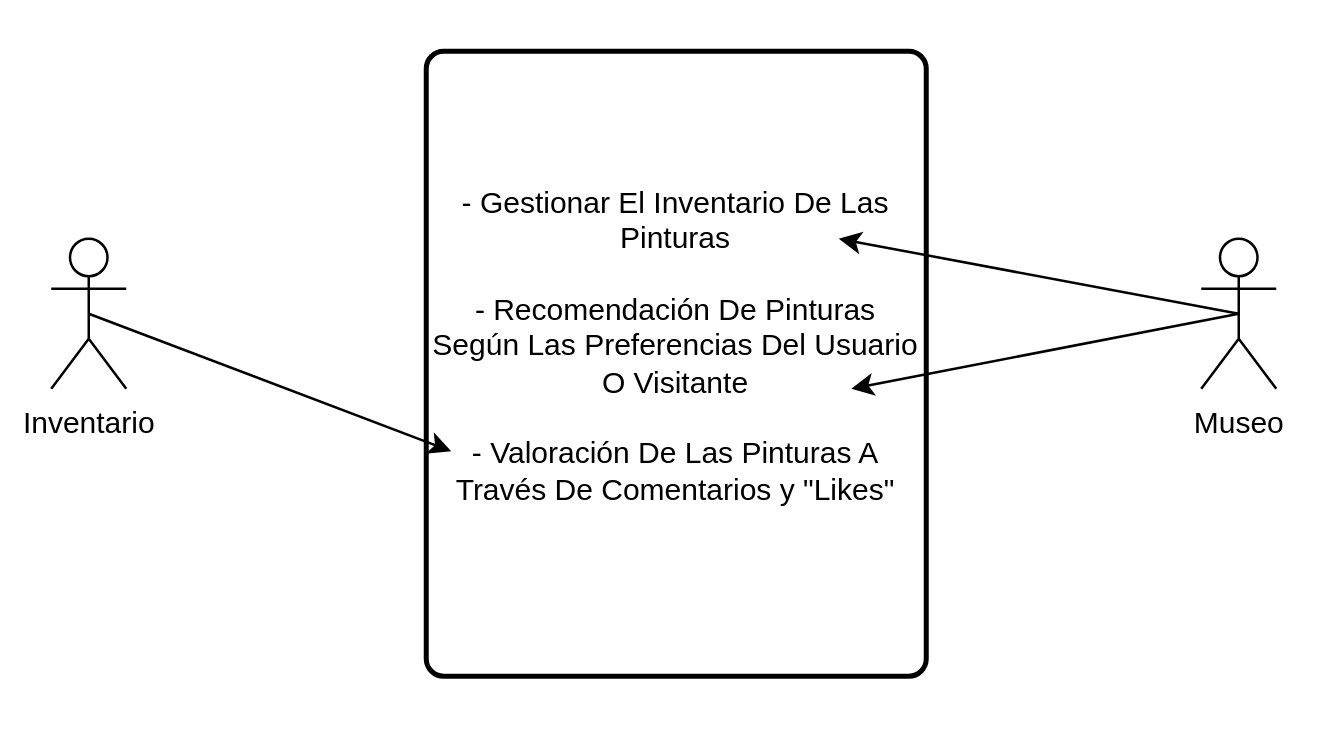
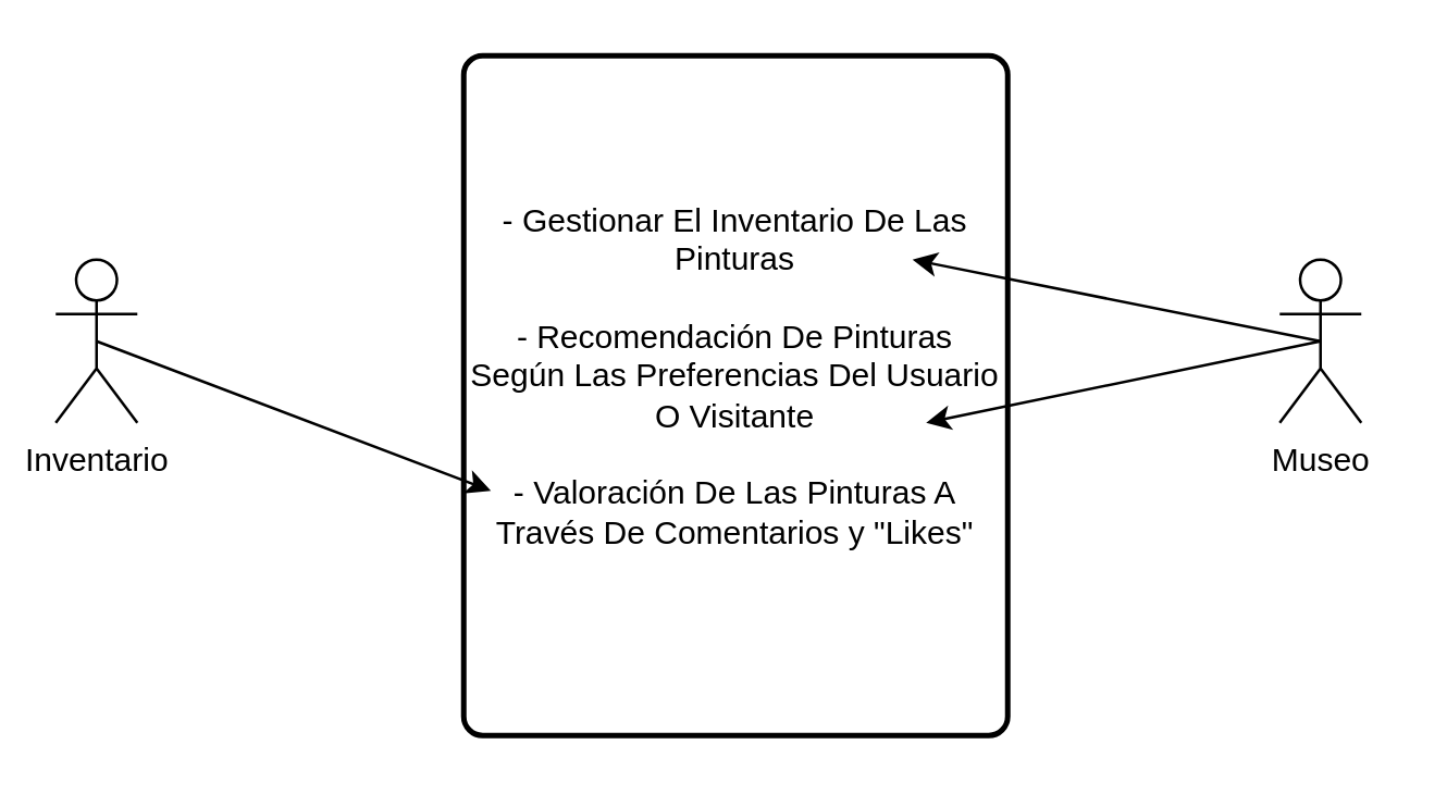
  <mxCell id="0" />
  <mxCell id="1" parent="0" />
  <mxCell id="2" value="Inventario" style="shape=umlActor;verticalLabelPosition=bottom;verticalAlign=top;html=1;fontFamily=Helvetica;" vertex="1" parent="1"><mxGeometry x="20" y="95" width="30" height="60" as="geometry" /></mxCell>
- <mxCell id="3" value="Museo" style="shape=umlActor;verticalLabelPosition=bottom;verticalAlign=top;html=1;" vertex="1" parent="1"><mxGeometry x="480" y="95" width="30" height="60" as="geometry" /></mxCell>
+ <mxCell id="3" value="Museo" style="shape=umlActor;verticalLabelPosition=bottom;verticalAlign=top;html=1;" vertex="1" parent="1"><mxGeometry x="470" y="95" width="30" height="60" as="geometry" /></mxCell>
  <mxCell id="4" value="&lt;div&gt;- Gestionar El Inventario De Las Pinturas&lt;/div&gt;&lt;div&gt;&lt;br&gt;&lt;/div&gt;&lt;div&gt;- Recomendación De Pinturas Según Las Preferencias Del Usuario O Visitante&lt;/div&gt;&lt;div&gt;&lt;br&gt;&lt;/div&gt;&lt;div&gt;- Valoración De Las Pinturas A Través De Comentarios y &quot;Likes&quot;&lt;br&gt;&lt;/div&gt;&lt;div&gt;&lt;br&gt;&lt;/div&gt;" style="rounded=1;whiteSpace=wrap;html=1;absoluteArcSize=1;arcSize=14;strokeWidth=2;" vertex="1" parent="1"><mxGeometry x="170" y="20" width="200" height="250" as="geometry" /></mxCell>
  <mxCell id="5" value="" style="endArrow=classic;html=1;rounded=0;exitX=0.5;exitY=0.5;exitDx=0;exitDy=0;exitPerimeter=0;" edge="1" parent="1" source="3"><mxGeometry width="50" height="50" relative="1" as="geometry"><mxPoint x="510" y="125" as="sourcePoint" /><mxPoint x="335" y="95" as="targetPoint" /><Array as="points" /></mxGeometry></mxCell>
  <mxCell id="6" value="" style="endArrow=classic;html=1;rounded=0;exitX=0.5;exitY=0.5;exitDx=0;exitDy=0;exitPerimeter=0;" edge="1" parent="1" source="3"><mxGeometry width="50" height="50" relative="1" as="geometry"><mxPoint x="525" y="125" as="sourcePoint" /><mxPoint x="340" y="155" as="targetPoint" /><Array as="points"><mxPoint x="340" y="155" /></Array></mxGeometry></mxCell>
  <mxCell id="7" value="" style="endArrow=classic;html=1;rounded=0;exitX=0.5;exitY=0.5;exitDx=0;exitDy=0;exitPerimeter=0;" edge="1" parent="1" source="2"><mxGeometry width="50" height="50" relative="1" as="geometry"><mxPoint x="140" y="90" as="sourcePoint" /><mxPoint x="180" y="180" as="targetPoint" /></mxGeometry></mxCell>
